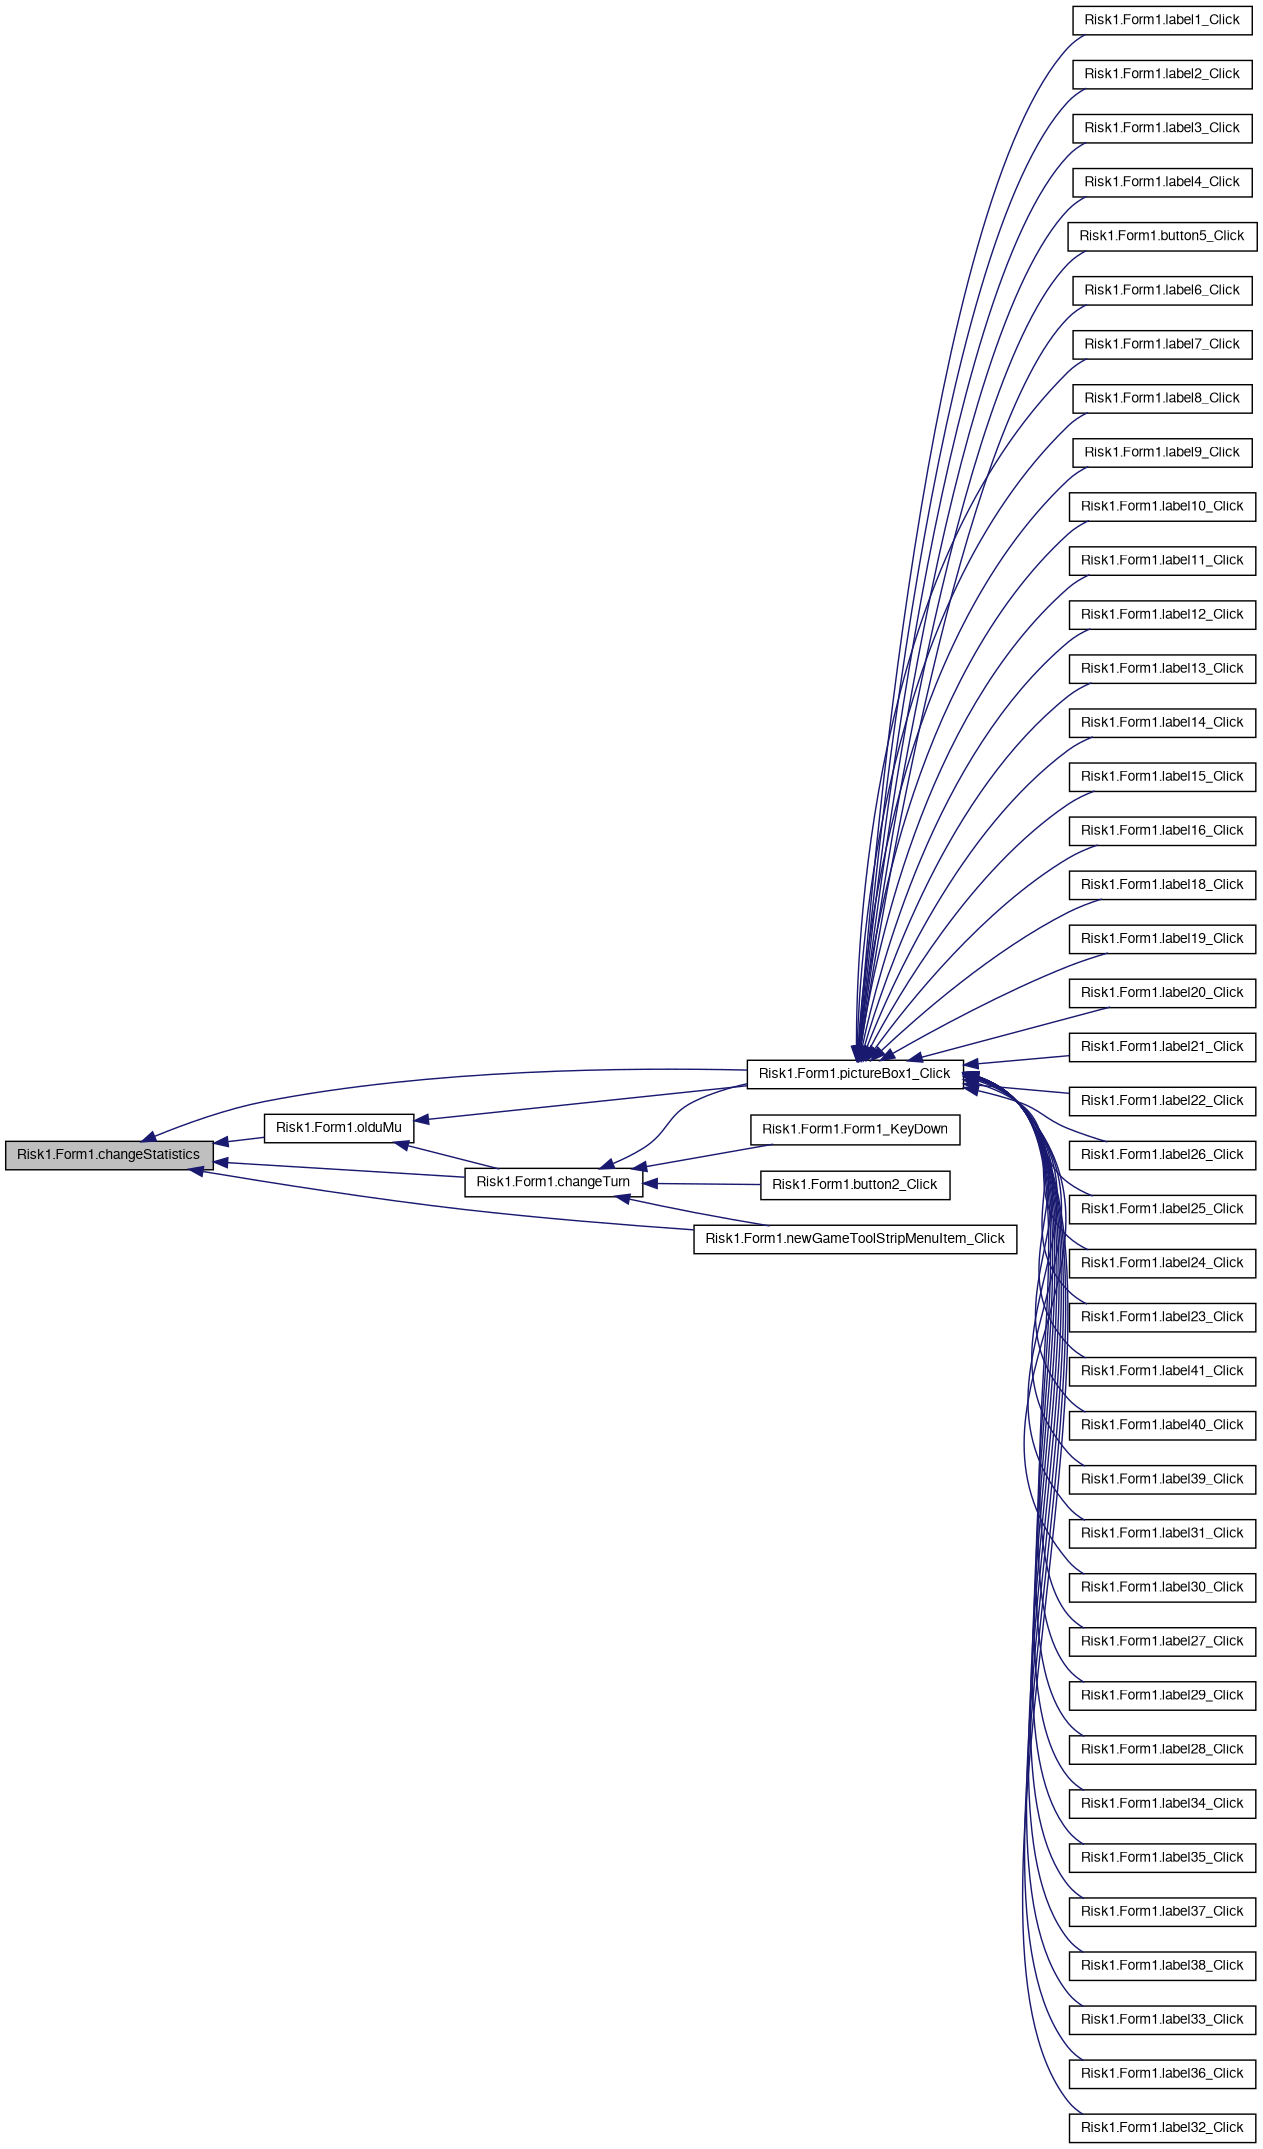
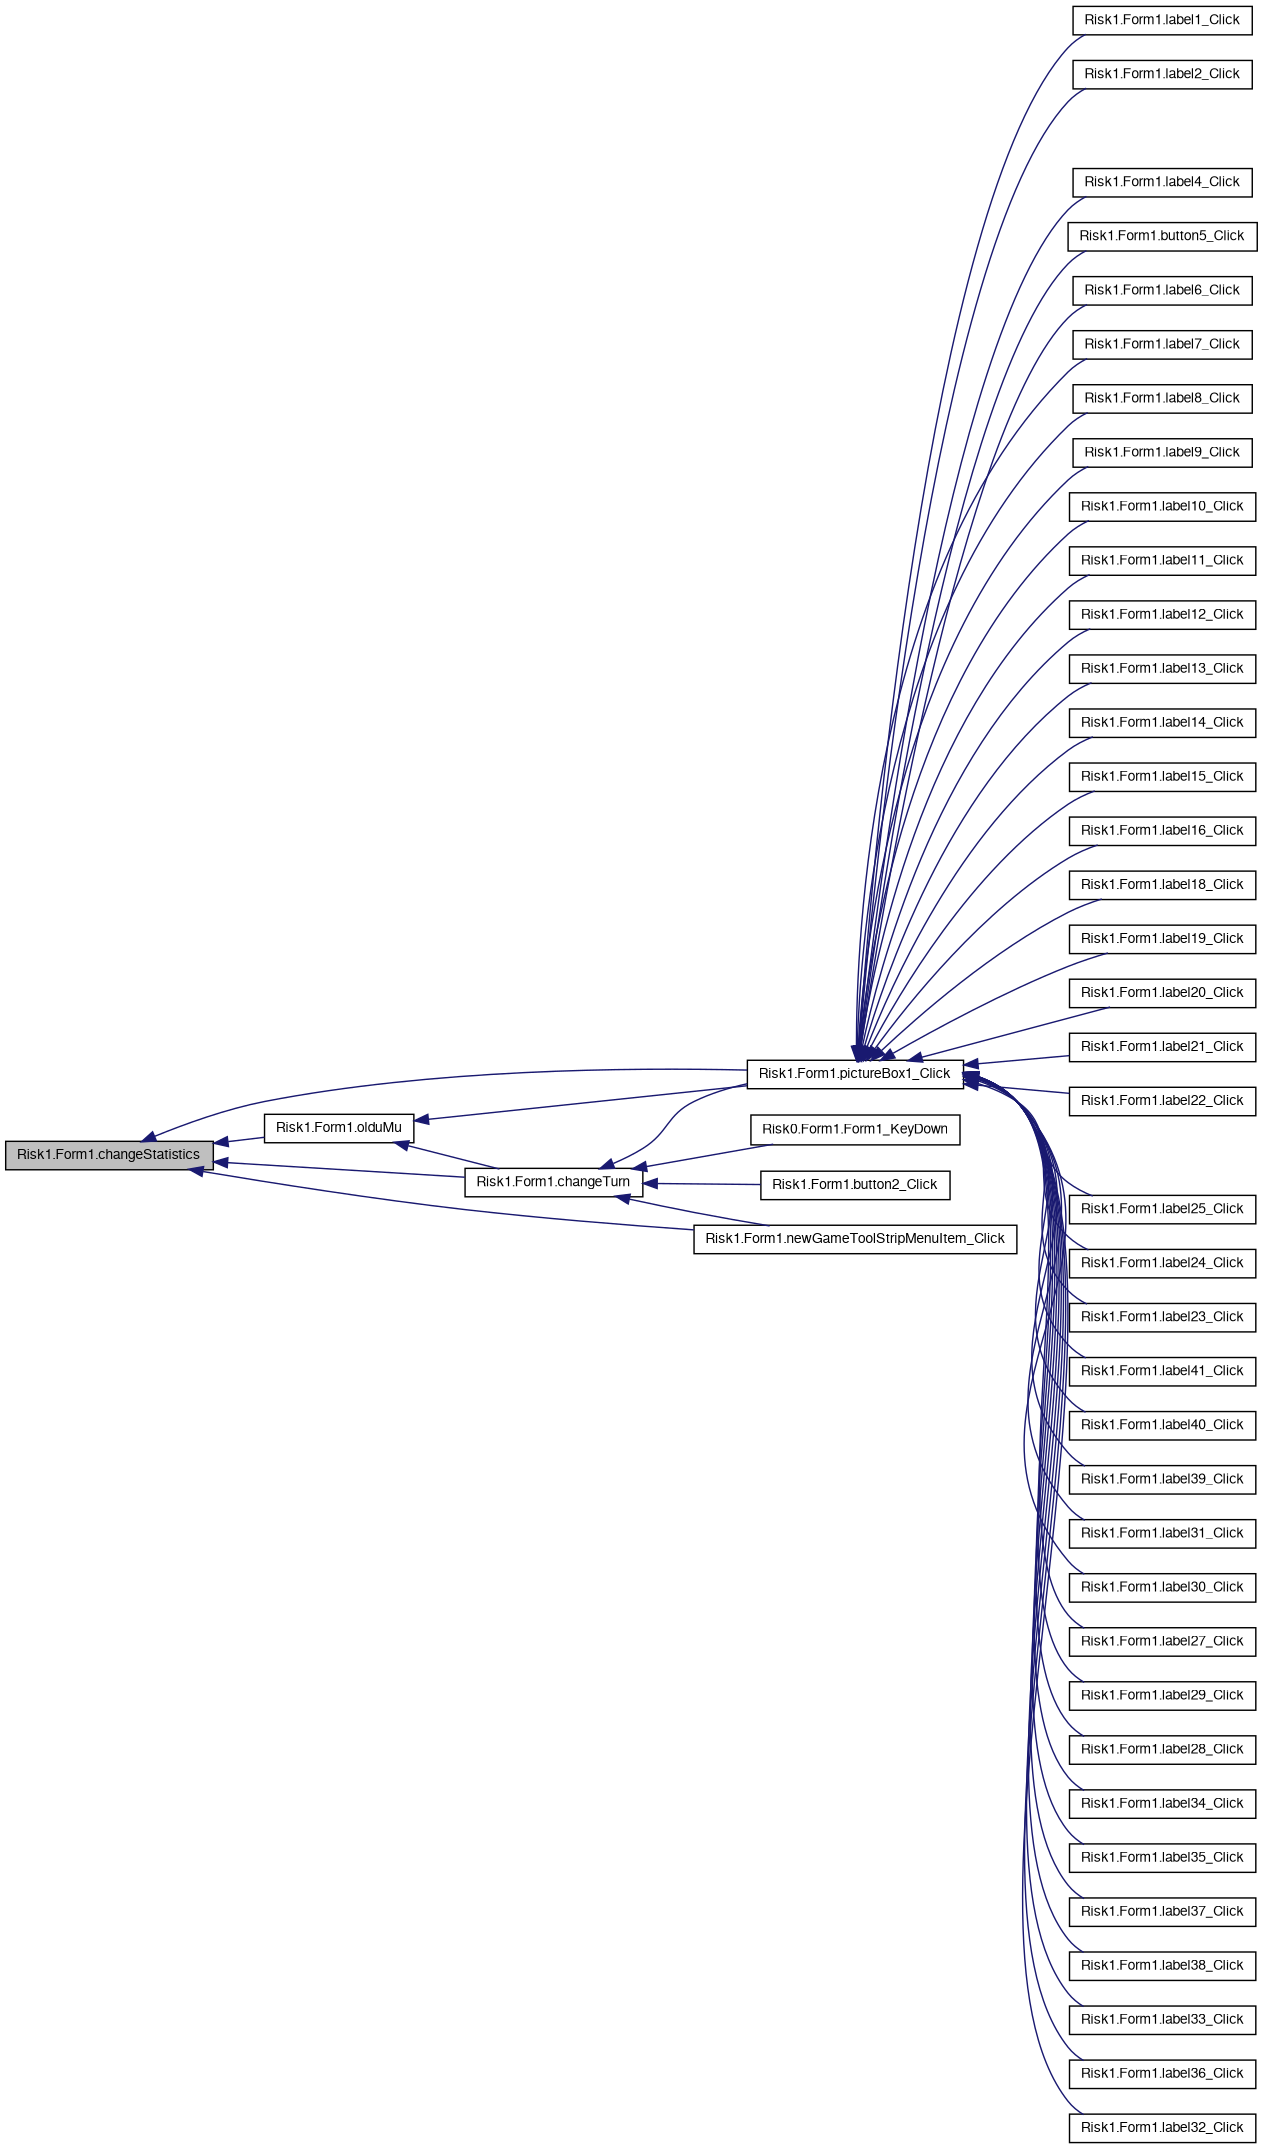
  digraph {
    rankdir=LR
    node [color=black fontname=FreeSans fontsize=10 shape=record]
    edge [color=midnightblue dir=back fontname=FreeSans fontsize=10 labelfontname=FreeSans labelfontsize=10 style=solid]
    n1 [fillcolor=grey75 fontcolor=black height=0.2 label="Risk1.Form1.changeStatistics" style=filled width=0.4]
    n2 [height=0.2 label="Risk1.Form1.changeTurn" width=0.4]
    n3 [height=0.2 label="Risk1.Form1.pictureBox1_Click" width=0.4]
    n4 [height=0.2 label="Risk1.Form1.newGameToolStripMenuItem_Click" width=0.4]
    n5 [height=0.2 label="Risk1.Form1.olduMu" width=0.4]
    n6 [height=0.2 label="Risk1.Form1.button2_Click" width=0.4]
-   n7 [height=0.2 label="Risk1.Form1.Form1_KeyDown" width=0.4]
+   n7 [height=0.2 label="Risk0.Form1.Form1_KeyDown" width=0.4]
    n8 [height=0.2 label="Risk1.Form1.label1_Click" width=0.4]
    n9 [height=0.2 label="Risk1.Form1.label2_Click" width=0.4]
-   n10 [height=0.2 label="Risk1.Form1.label3_Click" width=0.4]
    n11 [height=0.2 label="Risk1.Form1.label4_Click" width=0.4]
    n12 [height=0.2 label="Risk1.Form1.button5_Click" width=0.4]
    n13 [height=0.2 label="Risk1.Form1.label6_Click" width=0.4]
    n14 [height=0.2 label="Risk1.Form1.label7_Click" width=0.4]
    n15 [height=0.2 label="Risk1.Form1.label8_Click" width=0.4]
    n16 [height=0.2 label="Risk1.Form1.label9_Click" width=0.4]
    n17 [height=0.2 label="Risk1.Form1.label10_Click" width=0.4]
    n18 [height=0.2 label="Risk1.Form1.label11_Click" width=0.4]
    n19 [height=0.2 label="Risk1.Form1.label12_Click" width=0.4]
    n20 [height=0.2 label="Risk1.Form1.label13_Click" width=0.4]
    n21 [height=0.2 label="Risk1.Form1.label14_Click" width=0.4]
    n22 [height=0.2 label="Risk1.Form1.label15_Click" width=0.4]
    n23 [height=0.2 label="Risk1.Form1.label16_Click" width=0.4]
    n24 [height=0.2 label="Risk1.Form1.label18_Click" width=0.4]
    n25 [height=0.2 label="Risk1.Form1.label19_Click" width=0.4]
    n26 [height=0.2 label="Risk1.Form1.label20_Click" width=0.4]
    n27 [height=0.2 label="Risk1.Form1.label21_Click" width=0.4]
    n28 [height=0.2 label="Risk1.Form1.label22_Click" width=0.4]
-   n29 [height=0.2 label="Risk1.Form1.label26_Click" width=0.4]
    n30 [height=0.2 label="Risk1.Form1.label25_Click" width=0.4]
    n31 [height=0.2 label="Risk1.Form1.label24_Click" width=0.4]
    n32 [height=0.2 label="Risk1.Form1.label23_Click" width=0.4]
    n33 [height=0.2 label="Risk1.Form1.label41_Click" width=0.4]
    n34 [height=0.2 label="Risk1.Form1.label40_Click" width=0.4]
    n35 [height=0.2 label="Risk1.Form1.label39_Click" width=0.4]
    n36 [height=0.2 label="Risk1.Form1.label31_Click" width=0.4]
    n37 [height=0.2 label="Risk1.Form1.label30_Click" width=0.4]
    n38 [height=0.2 label="Risk1.Form1.label27_Click" width=0.4]
    n39 [height=0.2 label="Risk1.Form1.label29_Click" width=0.4]
    n40 [height=0.2 label="Risk1.Form1.label28_Click" width=0.4]
    n41 [height=0.2 label="Risk1.Form1.label34_Click" width=0.4]
    n42 [height=0.2 label="Risk1.Form1.label35_Click" width=0.4]
    n43 [height=0.2 label="Risk1.Form1.label37_Click" width=0.4]
    n44 [height=0.2 label="Risk1.Form1.label38_Click" width=0.4]
    n45 [height=0.2 label="Risk1.Form1.label33_Click" width=0.4]
    n46 [height=0.2 label="Risk1.Form1.label36_Click" width=0.4]
    n47 [height=0.2 label="Risk1.Form1.label32_Click" width=0.4]
    n1 -> n2
    n1 -> n3
    n1 -> n4
    n1 -> n5
    n2 -> n3
    n2 -> n4
    n2 -> n6
    n2 -> n7
    n3 -> n8
    n3 -> n9
-   n3 -> n10
    n3 -> n11
    n3 -> n12
    n3 -> n13
    n3 -> n14
    n3 -> n15
    n3 -> n16
    n3 -> n17
    n3 -> n18
    n3 -> n19
    n3 -> n20
    n3 -> n21
    n3 -> n22
    n3 -> n23
    n3 -> n24
    n3 -> n25
    n3 -> n26
    n3 -> n27
    n3 -> n28
-   n3 -> n29
    n3 -> n30
    n3 -> n31
    n3 -> n32
    n3 -> n33
    n3 -> n34
    n3 -> n35
    n3 -> n36
    n3 -> n37
    n3 -> n38
    n3 -> n39
    n3 -> n40
    n3 -> n41
    n3 -> n42
    n3 -> n43
    n3 -> n44
    n3 -> n45
    n3 -> n46
    n3 -> n47
    n5 -> n2
    n5 -> n3
  }
